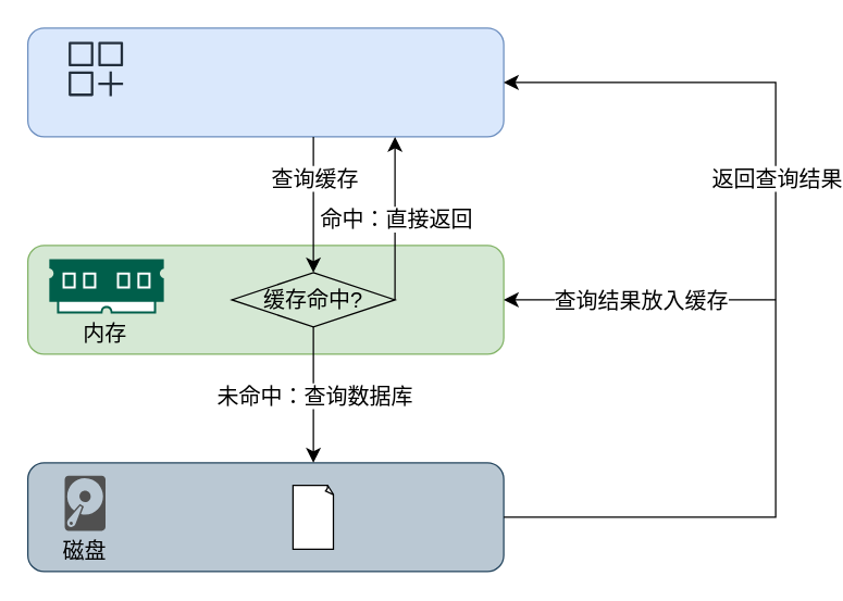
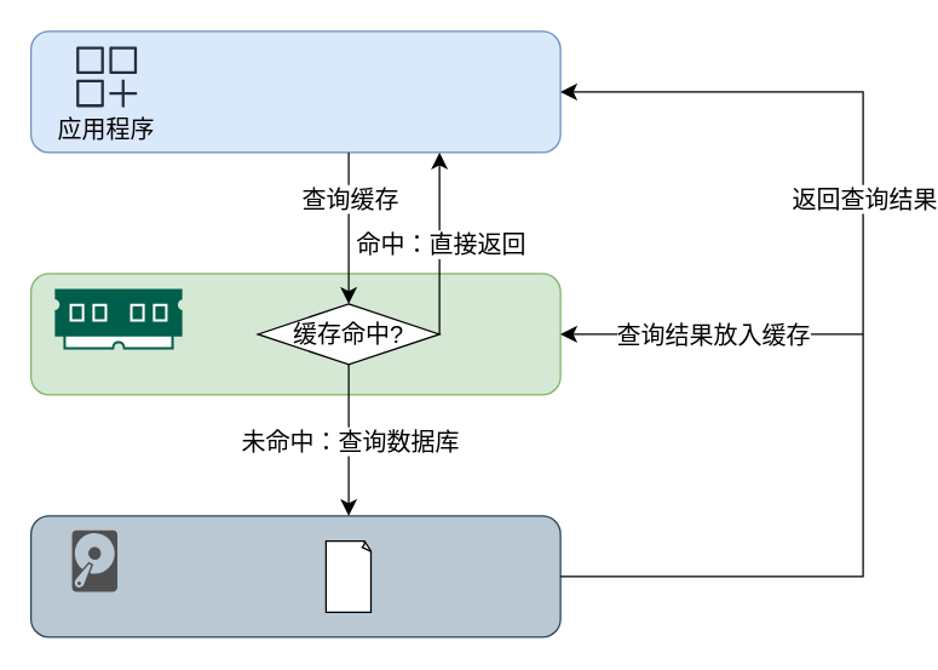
  <mxCell id="0" />
  <mxCell id="1" parent="0" />
  <mxCell id="2" value="" style="rounded=1;whiteSpace=wrap;html=1;fontSize=16;fillColor=#dae8fc;strokeColor=#6c8ebf;" vertex="1" parent="1"><mxGeometry x="20" y="20" width="350" height="80" as="geometry" /></mxCell>
  <mxCell id="3" value="" style="rounded=1;whiteSpace=wrap;html=1;fontSize=16;fillColor=#d5e8d4;strokeColor=#82b366;" vertex="1" parent="1"><mxGeometry x="20" y="180" width="350" height="80" as="geometry" /></mxCell>
  <mxCell id="4" value="" style="rounded=1;whiteSpace=wrap;html=1;fontSize=16;fillColor=#bac8d3;strokeColor=#23445d;" vertex="1" parent="1"><mxGeometry x="20" y="340" width="350" height="80" as="geometry" /></mxCell>
  <mxCell id="5" value="" style="sketch=0;pointerEvents=1;shadow=0;dashed=0;html=1;strokeColor=none;fillColor=#505050;labelPosition=center;verticalLabelPosition=bottom;verticalAlign=top;outlineConnect=0;align=center;shape=mxgraph.office.devices.hard_disk;fontSize=16;" vertex="1" parent="1"><mxGeometry x="47.11" y="349.5" width="30" height="40.5" as="geometry" /></mxCell>
  <mxCell id="6" value="" style="sketch=0;pointerEvents=1;shadow=0;dashed=0;html=1;strokeColor=none;fillColor=#005F4B;labelPosition=center;verticalLabelPosition=bottom;verticalAlign=top;align=center;outlineConnect=0;shape=mxgraph.veeam2.ram;fontSize=16;" vertex="1" parent="1"><mxGeometry x="35.79" y="190" width="84.21" height="40" as="geometry" /></mxCell>
- <mxCell id="7" value="内存" style="text;html=1;strokeColor=none;fillColor=none;align=center;verticalAlign=middle;whiteSpace=wrap;rounded=0;fontSize=16;" vertex="1" parent="1"><mxGeometry x="47.11" y="230" width="60" height="30" as="geometry" /></mxCell>
- <mxCell id="8" value="磁盘" style="text;html=1;strokeColor=none;fillColor=none;align=center;verticalAlign=middle;whiteSpace=wrap;rounded=0;fontSize=16;" vertex="1" parent="1"><mxGeometry x="32.11" y="390" width="60" height="30" as="geometry" /></mxCell>
- <mxCell id="9" value="缓存命中?" style="rhombus;whiteSpace=wrap;html=1;fontSize=16;fillColor=#d5e8d4;" vertex="1" parent="1"><mxGeometry x="170" y="200" width="120" height="40" as="geometry" /></mxCell>
+ <mxCell id="9" value="缓存命中?" style="rhombus;whiteSpace=wrap;html=1;fontSize=16;" vertex="1" parent="1"><mxGeometry x="170" y="200" width="120" height="40" as="geometry" /></mxCell>
  <mxCell id="10" value="" style="whiteSpace=wrap;html=1;shape=mxgraph.basic.document;fontSize=16;" vertex="1" parent="1"><mxGeometry x="215" y="356.5" width="30" height="47" as="geometry" /></mxCell>
  <mxCell id="11" value="" style="endArrow=classic;html=1;rounded=0;fontSize=12;startSize=8;endSize=8;curved=1;exitX=0.6;exitY=1;exitDx=0;exitDy=0;exitPerimeter=0;" edge="1" parent="1" source="2" target="9"><mxGeometry relative="1" as="geometry"><mxPoint x="-170" y="150" as="sourcePoint" /><mxPoint x="-70" y="150" as="targetPoint" /></mxGeometry></mxCell>
  <mxCell id="12" value="查询缓存" style="edgeLabel;resizable=0;html=1;align=center;verticalAlign=middle;fontSize=16;" connectable="0" vertex="1" parent="11"><mxGeometry relative="1" as="geometry"><mxPoint y="-20" as="offset" /></mxGeometry></mxCell>
  <mxCell id="13" value="" style="endArrow=classic;html=1;rounded=0;fontSize=12;startSize=8;endSize=8;curved=1;exitX=0.5;exitY=1;exitDx=0;exitDy=0;" edge="1" parent="1" source="9"><mxGeometry relative="1" as="geometry"><mxPoint x="229.58" y="253" as="sourcePoint" /><mxPoint x="230" y="340" as="targetPoint" /></mxGeometry></mxCell>
  <mxCell id="14" value="未命中：查询数据库" style="edgeLabel;resizable=0;html=1;align=center;verticalAlign=middle;fontSize=16;" connectable="0" vertex="1" parent="13"><mxGeometry relative="1" as="geometry" /></mxCell>
  <mxCell id="15" value="" style="endArrow=classic;html=1;rounded=0;fontSize=12;startSize=8;endSize=8;curved=1;exitX=1;exitY=0.5;exitDx=0;exitDy=0;" edge="1" parent="1" source="9"><mxGeometry relative="1" as="geometry"><mxPoint x="450" y="210" as="sourcePoint" /><mxPoint x="290" y="100" as="targetPoint" /></mxGeometry></mxCell>
  <mxCell id="16" value="命中：直接返回" style="edgeLabel;resizable=0;html=1;align=center;verticalAlign=middle;fontSize=16;" connectable="0" vertex="1" parent="15"><mxGeometry relative="1" as="geometry"><mxPoint as="offset" /></mxGeometry></mxCell>
  <mxCell id="17" value="" style="endArrow=classic;html=1;rounded=0;fontSize=12;startSize=8;endSize=8;entryX=1;entryY=0.5;entryDx=0;entryDy=0;edgeStyle=orthogonalEdgeStyle;" edge="1" parent="1" target="2"><mxGeometry relative="1" as="geometry"><mxPoint x="370" y="380" as="sourcePoint" /><mxPoint x="470" y="380" as="targetPoint" /><Array as="points"><mxPoint x="570" y="380" /><mxPoint x="570" y="60" /></Array></mxGeometry></mxCell>
  <mxCell id="18" value="返回查询结果" style="edgeLabel;resizable=0;html=1;align=center;verticalAlign=middle;fontSize=16;" connectable="0" vertex="1" parent="17"><mxGeometry relative="1" as="geometry"><mxPoint y="-90" as="offset" /></mxGeometry></mxCell>
  <mxCell id="19" value="" style="endArrow=classic;html=1;rounded=0;fontSize=12;startSize=8;endSize=8;curved=1;entryX=1;entryY=0.5;entryDx=0;entryDy=0;" edge="1" parent="1" target="3"><mxGeometry relative="1" as="geometry"><mxPoint x="570" y="220" as="sourcePoint" /><mxPoint x="750" y="270" as="targetPoint" /></mxGeometry></mxCell>
  <mxCell id="20" value="查询结果放入缓存" style="edgeLabel;resizable=0;html=1;align=center;verticalAlign=middle;fontSize=16;" connectable="0" vertex="1" parent="19"><mxGeometry relative="1" as="geometry" /></mxCell>
+ <mxCell id="21" value="应用程序" style="text;html=1;strokeColor=none;fillColor=none;align=center;verticalAlign=middle;whiteSpace=wrap;rounded=0;fontSize=16;" vertex="1" parent="1"><mxGeometry x="20" y="70" width="100" height="30" as="geometry" /></mxCell>
  <mxCell id="22" value="" style="sketch=0;outlineConnect=0;fontColor=#232F3E;gradientColor=none;fillColor=#232F3D;strokeColor=none;dashed=0;verticalLabelPosition=bottom;verticalAlign=top;align=center;html=1;fontSize=12;fontStyle=0;aspect=fixed;pointerEvents=1;shape=mxgraph.aws4.generic_application;" vertex="1" parent="1"><mxGeometry x="50" y="30" width="40" height="40" as="geometry" /></mxCell>
